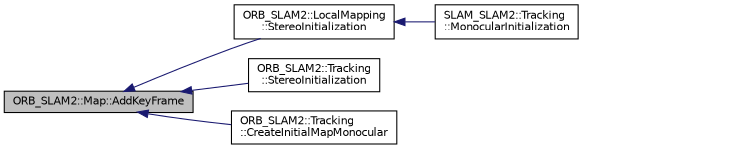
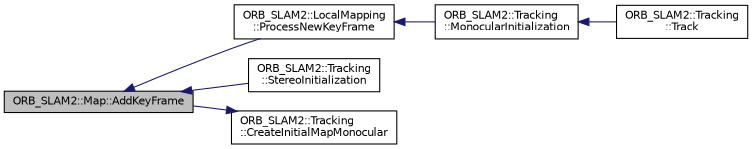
  digraph {
    rankdir=LR
    node [color=black fillcolor=white fontname=Helvetica fontsize=10 shape=record style=filled]
    edge [color=midnightblue dir=back fontname=Helvetica fontsize=10 labelfontname=Helvetica labelfontsize=10 style=solid]
    n1 [fillcolor=grey75 fontcolor=black height=0.2 label="ORB_SLAM2::Map::AddKeyFrame" width=0.4]
-   n2 [height=0.2 label="ORB_SLAM2::LocalMapping\l::StereoInitialization" width=0.4]
+   n2 [height=0.2 label="ORB_SLAM2::LocalMapping\l::ProcessNewKeyFrame" width=0.4]
    n3 [height=0.2 label="ORB_SLAM2::Tracking\l::StereoInitialization" width=0.4]
    n4 [height=0.2 label="ORB_SLAM2::Tracking\l::CreateInitialMapMonocular" width=0.4]
-   n5 [height=0.2 label="SLAM_SLAM2::Tracking\l::MonocularInitialization" width=0.4]
+   n5 [height=0.2 label="ORB_SLAM2::Tracking\l::MonocularInitialization" width=0.4]
+   n6 [height=0.2 label="ORB_SLAM2::Tracking\l::Track" width=0.4]
    n1 -> n2
    n1 -> n3
-   n1 -> n4
+   n4 -> n1
    n2 -> n5
+   n5 -> n6
  }
